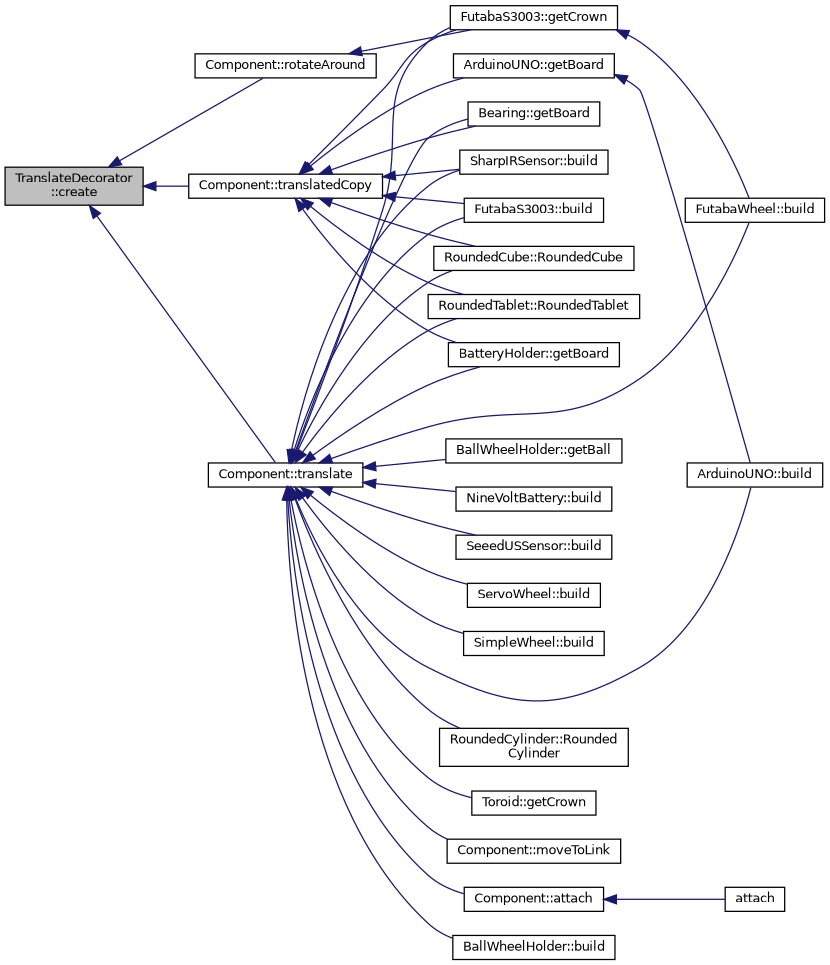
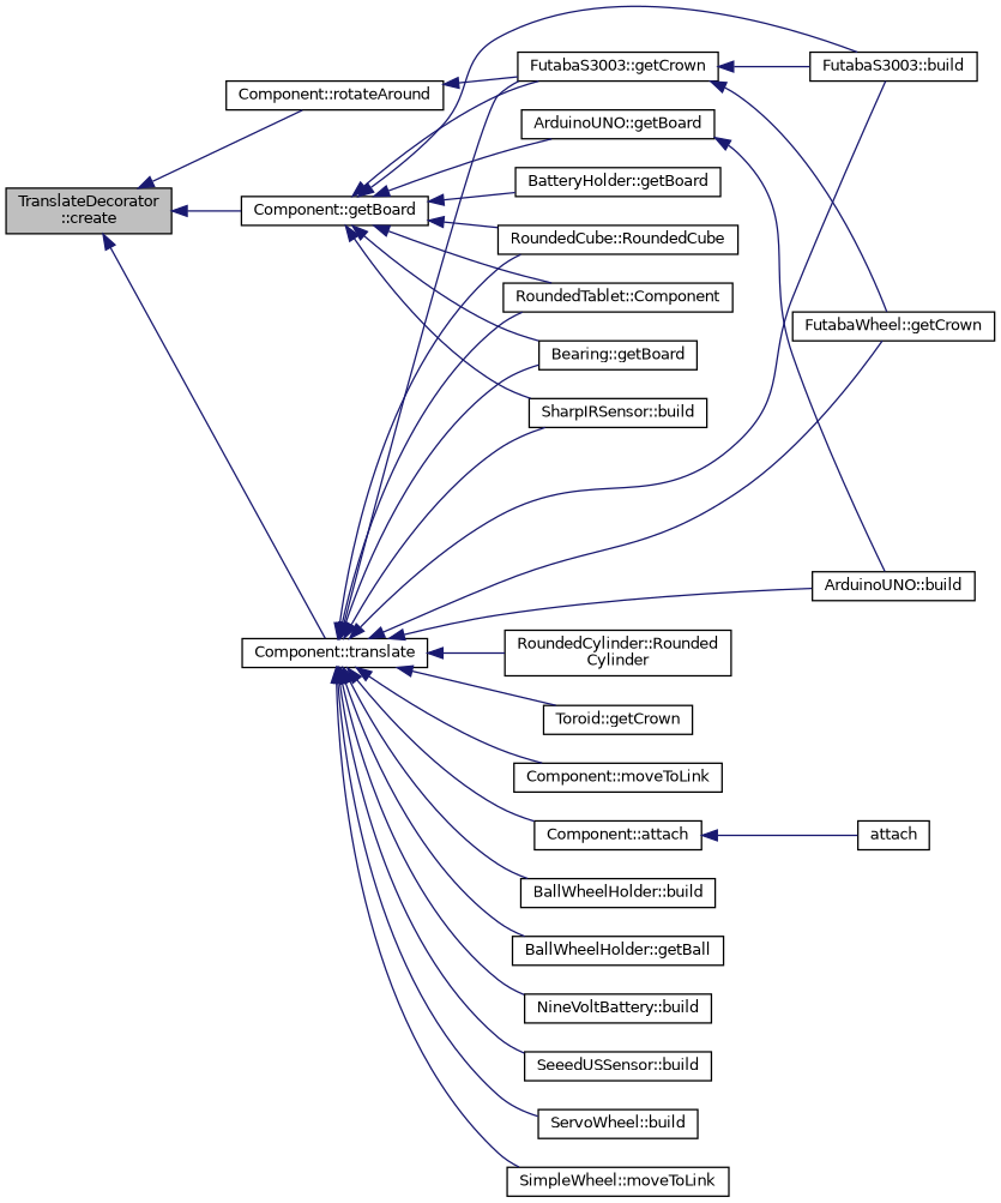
  digraph {
    rankdir=LR
    node [color=black fillcolor=white fontname=Helvetica fontsize=10 shape=record style=filled]
    edge [color=midnightblue dir=back fontname=Helvetica fontsize=10 labelfontname=Helvetica labelfontsize=10 style=solid]
    n1 [fillcolor=grey75 fontcolor=black height=0.2 label="TranslateDecorator\l::create" width=0.4]
    n2 [height=0.2 label="Component::rotateAround" width=0.4]
-   n3 [height=0.2 label="Component::translatedCopy" width=0.4]
+   n3 [height=0.2 label="Component::getBoard" width=0.4]
    n4 [height=0.2 label="Component::translate" width=0.4]
    n5 [height=0.2 label="FutabaS3003::getCrown" width=0.4]
    n6 [height=0.2 label="FutabaS3003::build" width=0.4]
    n7 [height=0.2 label="RoundedCube::RoundedCube" width=0.4]
-   n8 [height=0.2 label="RoundedTablet::RoundedTablet" width=0.4]
+   n8 [height=0.2 label="RoundedTablet::Component" width=0.4]
    n9 [height=0.2 label="ArduinoUNO::getBoard" width=0.4]
    n10 [height=0.2 label="BatteryHolder::getBoard" width=0.4]
    n11 [height=0.2 label="Bearing::getBoard" width=0.4]
    n12 [height=0.2 label="SharpIRSensor::build" width=0.4]
-   n13 [height=0.2 label="FutabaWheel::build" width=0.4]
+   n13 [height=0.2 label="FutabaWheel::getCrown" width=0.4]
    n14 [height=0.2 label="ArduinoUNO::build" width=0.4]
    n15 [height=0.2 label="RoundedCylinder::Rounded\lCylinder" width=0.4]
    n16 [height=0.2 label="Toroid::getCrown" width=0.4]
    n17 [height=0.2 label="Component::moveToLink" width=0.4]
    n18 [height=0.2 label="Component::attach" width=0.4]
    n19 [height=0.2 label="BallWheelHolder::build" width=0.4]
    n20 [height=0.2 label="BallWheelHolder::getBall" width=0.4]
    n21 [height=0.2 label="NineVoltBattery::build" width=0.4]
    n22 [height=0.2 label="SeeedUSSensor::build" width=0.4]
    n23 [height=0.2 label="ServoWheel::build" width=0.4]
-   n24 [height=0.2 label="SimpleWheel::build" width=0.4]
+   n24 [height=0.2 label="SimpleWheel::moveToLink" width=0.4]
    n25 [height=0.2 label=attach width=0.4]
    n1 -> n2
    n1 -> n3
    n1 -> n4
    n2 -> n5
    n3 -> n5
    n3 -> n6
    n3 -> n7
    n3 -> n8
    n3 -> n9
    n3 -> n10
    n3 -> n11
    n3 -> n12
    n4 -> n5
    n4 -> n6
    n4 -> n7
    n4 -> n8
-   n4 -> n10
    n4 -> n11
    n4 -> n12
    n4 -> n13
    n4 -> n14
    n4 -> n15
    n4 -> n16
    n4 -> n17
    n4 -> n18
    n4 -> n19
    n4 -> n20
    n4 -> n21
    n4 -> n22
    n4 -> n23
    n4 -> n24
+   n5 -> n6
    n5 -> n13
    n9 -> n14
    n18 -> n25
  }
